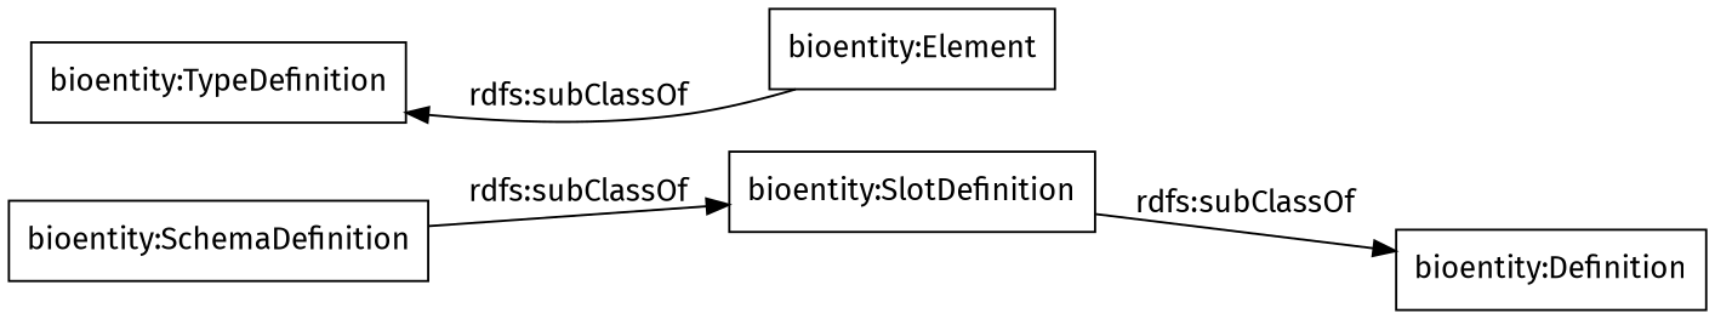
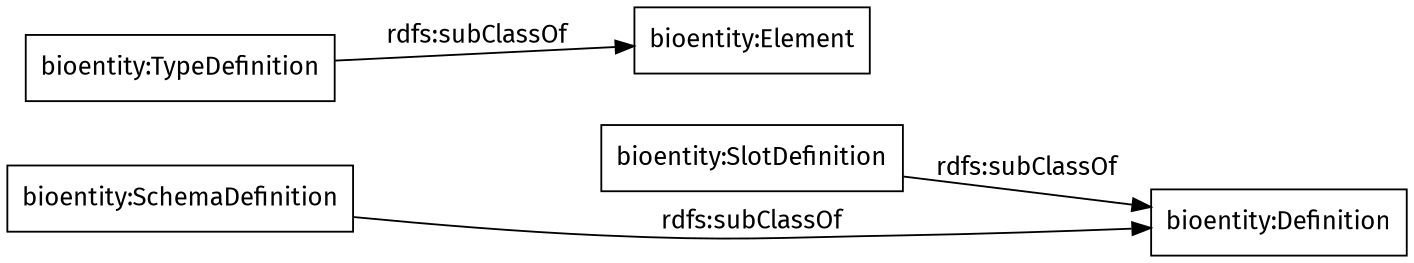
  digraph {
    fontname="Fira Sans"
    rankdir=LR
    node [color=black fontname="Fira Sans" shape=rectangle]
    edge [fontname="Fira Sans"]
    "bioentity:SlotDefinition"
    "bioentity:Definition"
    "bioentity:SchemaDefinition"
    "bioentity:TypeDefinition"
    "bioentity:Element"
    "bioentity:SlotDefinition" -> "bioentity:Definition" [label="rdfs:subClassOf"]
-   "bioentity:SchemaDefinition" -> "bioentity:SlotDefinition" [label="rdfs:subClassOf"]
-   "bioentity:Element" -> "bioentity:TypeDefinition" [label="rdfs:subClassOf"]
+   "bioentity:SchemaDefinition" -> "bioentity:Definition" [label="rdfs:subClassOf"]
+   "bioentity:TypeDefinition" -> "bioentity:Element" [label="rdfs:subClassOf"]
  }
